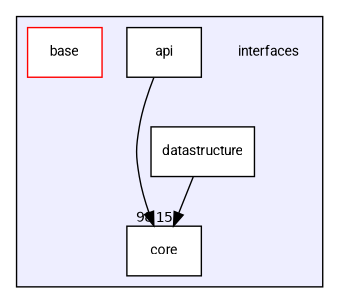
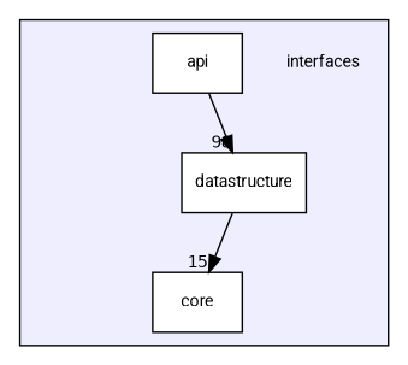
  digraph {
    compound=true
    fontname=Roboto
    node [fontname=Roboto fontsize=10 shape=box fillcolor=white style=filled]
    edge [fontname=Roboto labeldistance=1.5 labelfontname=Helvetica labelfontsize=10]
    n1 [label=interfaces shape=plaintext fillcolor="" style=""]
    n2 [color=black label=api]
-   n3 [color=red label=base]
    n4 [label=core]
    n5 [label=datastructure]
    subgraph cluster_1 {
      bgcolor="#eeeeff"
      pencolor=black
      n1
      n2
-     n3
      n4
      n5
    }
-   n2 -> n4 [headlabel=98]
+   n2 -> n5 [headlabel=98]
    n5 -> n4 [headlabel=15]
  }
